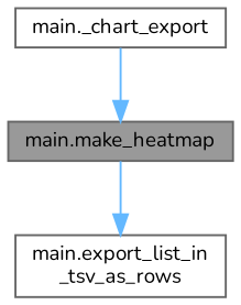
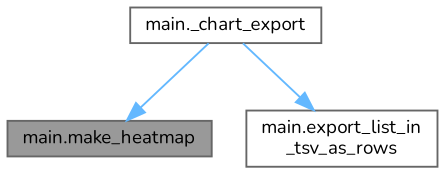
  digraph {
    fontname=Nunito
    rankdir=TB
    node [color=grey40 fillcolor=white fontname=Nunito fontsize=10 shape=box style=filled]
    edge [color=steelblue1 fontname=Nunito fontsize=10 labelfontname=Helvetica labelfontsize=10 style=solid]
    n1 [color=gray40 fillcolor=grey60 fontcolor=black height=0.2 label="main.make_heatmap" width=0.4]
    n2 [height=0.2 label="main._chart_export" width=0.4]
    n3 [height=0.2 label="main.export_list_in\l_tsv_as_rows" width=0.4]
    n2 -> n1
-   n1 -> n3
+   n2 -> n3
  }
